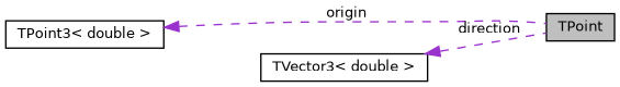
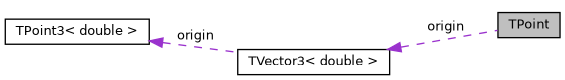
  digraph {
    rankdir=LR
    node [color=black fillcolor=white fontname=Helvetica fontsize=10 shape=box style=filled]
    edge [color=darkorchid3 dir=back fontname=Helvetica fontsize=10 labelfontname=Helvetica labelfontsize=10 style=dashed]
    n1 [fillcolor=grey75 fontcolor=black height=0.2 label=TPoint width=0.4]
    n2 [height=0.2 label="TPoint3\< double \>" width=0.4]
    n3 [height=0.2 label="TVector3\< double \>" width=0.4]
-   n2 -> n1 [label=" origin"]
-   n3 -> n1 [label=" direction"]
+   n2 -> n3 [label=" origin"]
+   n3 -> n1 [label=" origin"]
  }
